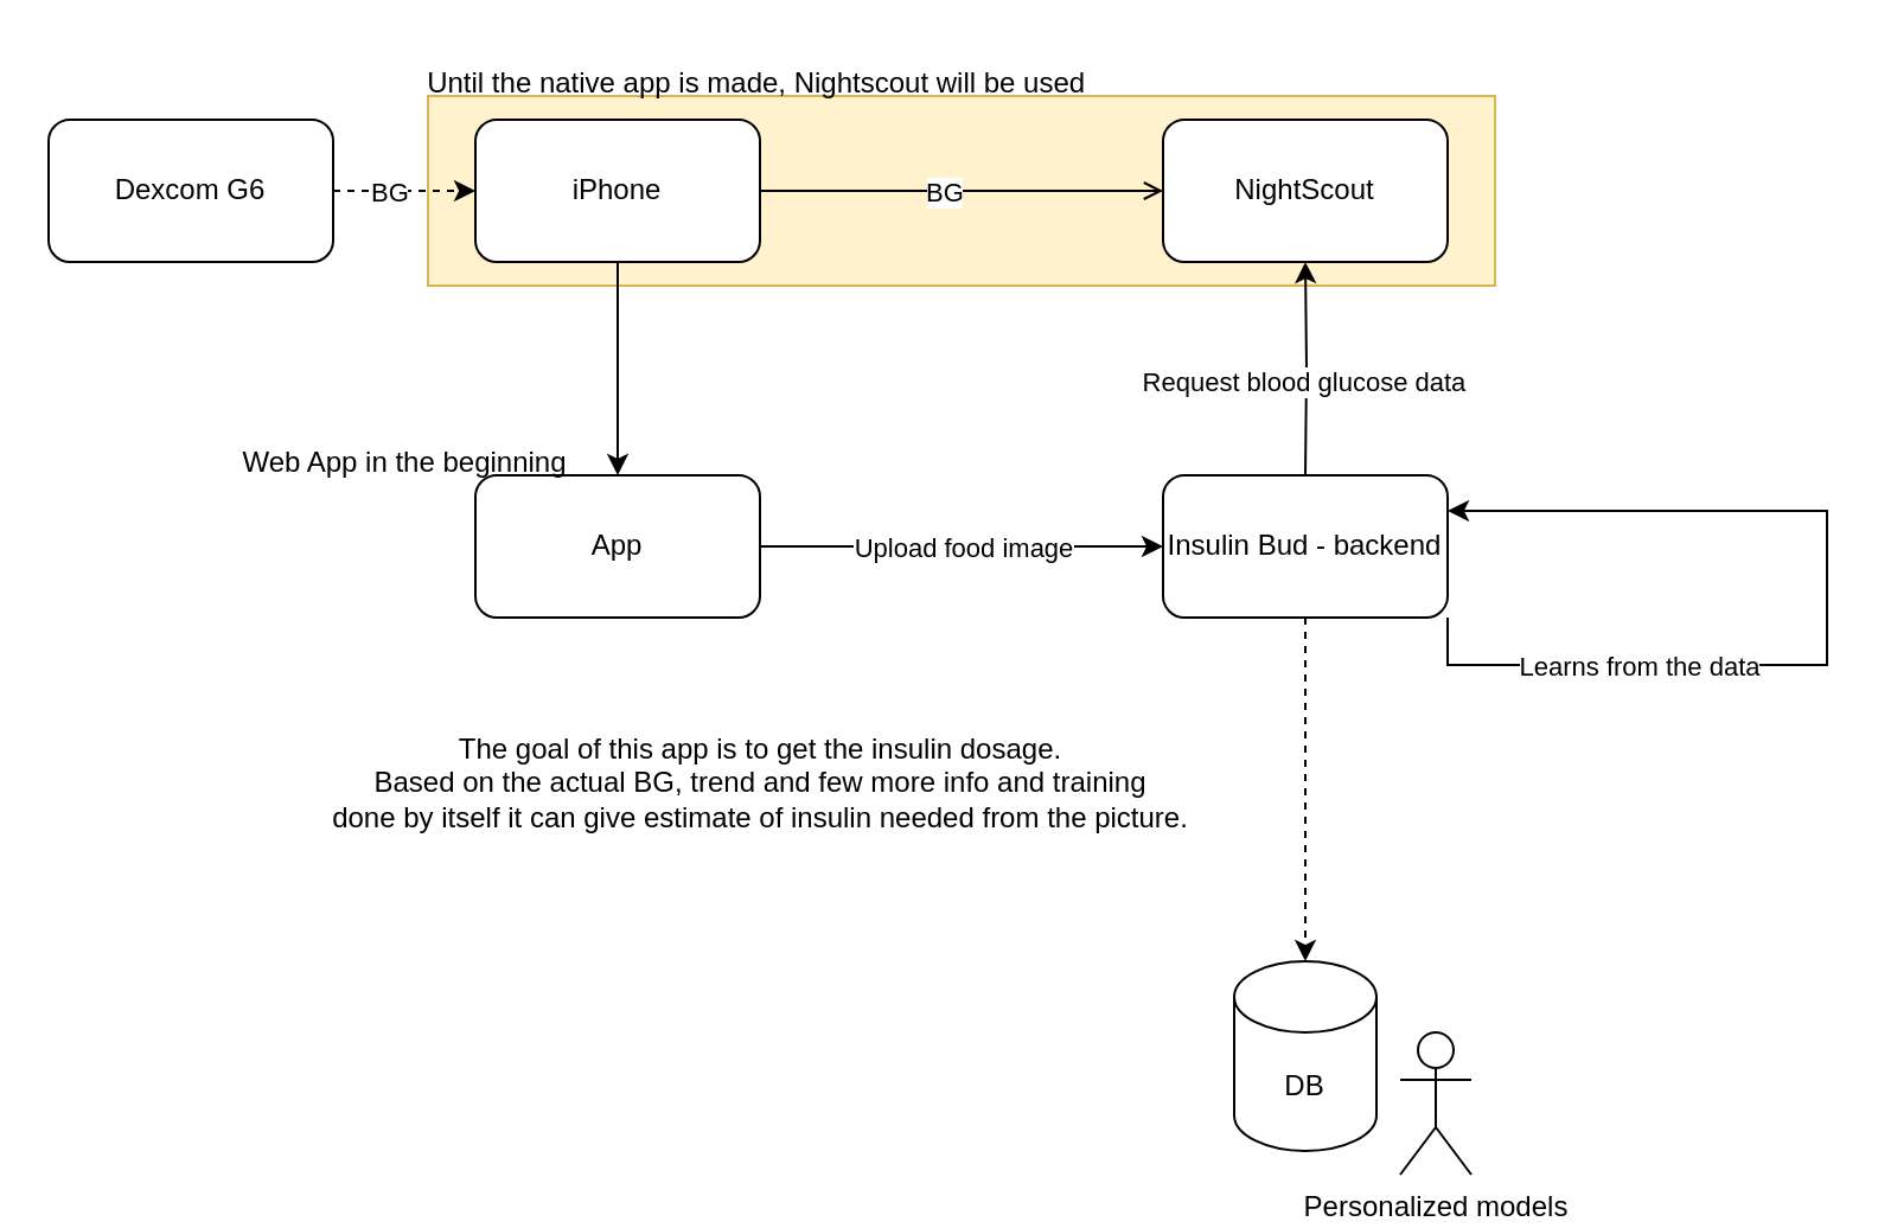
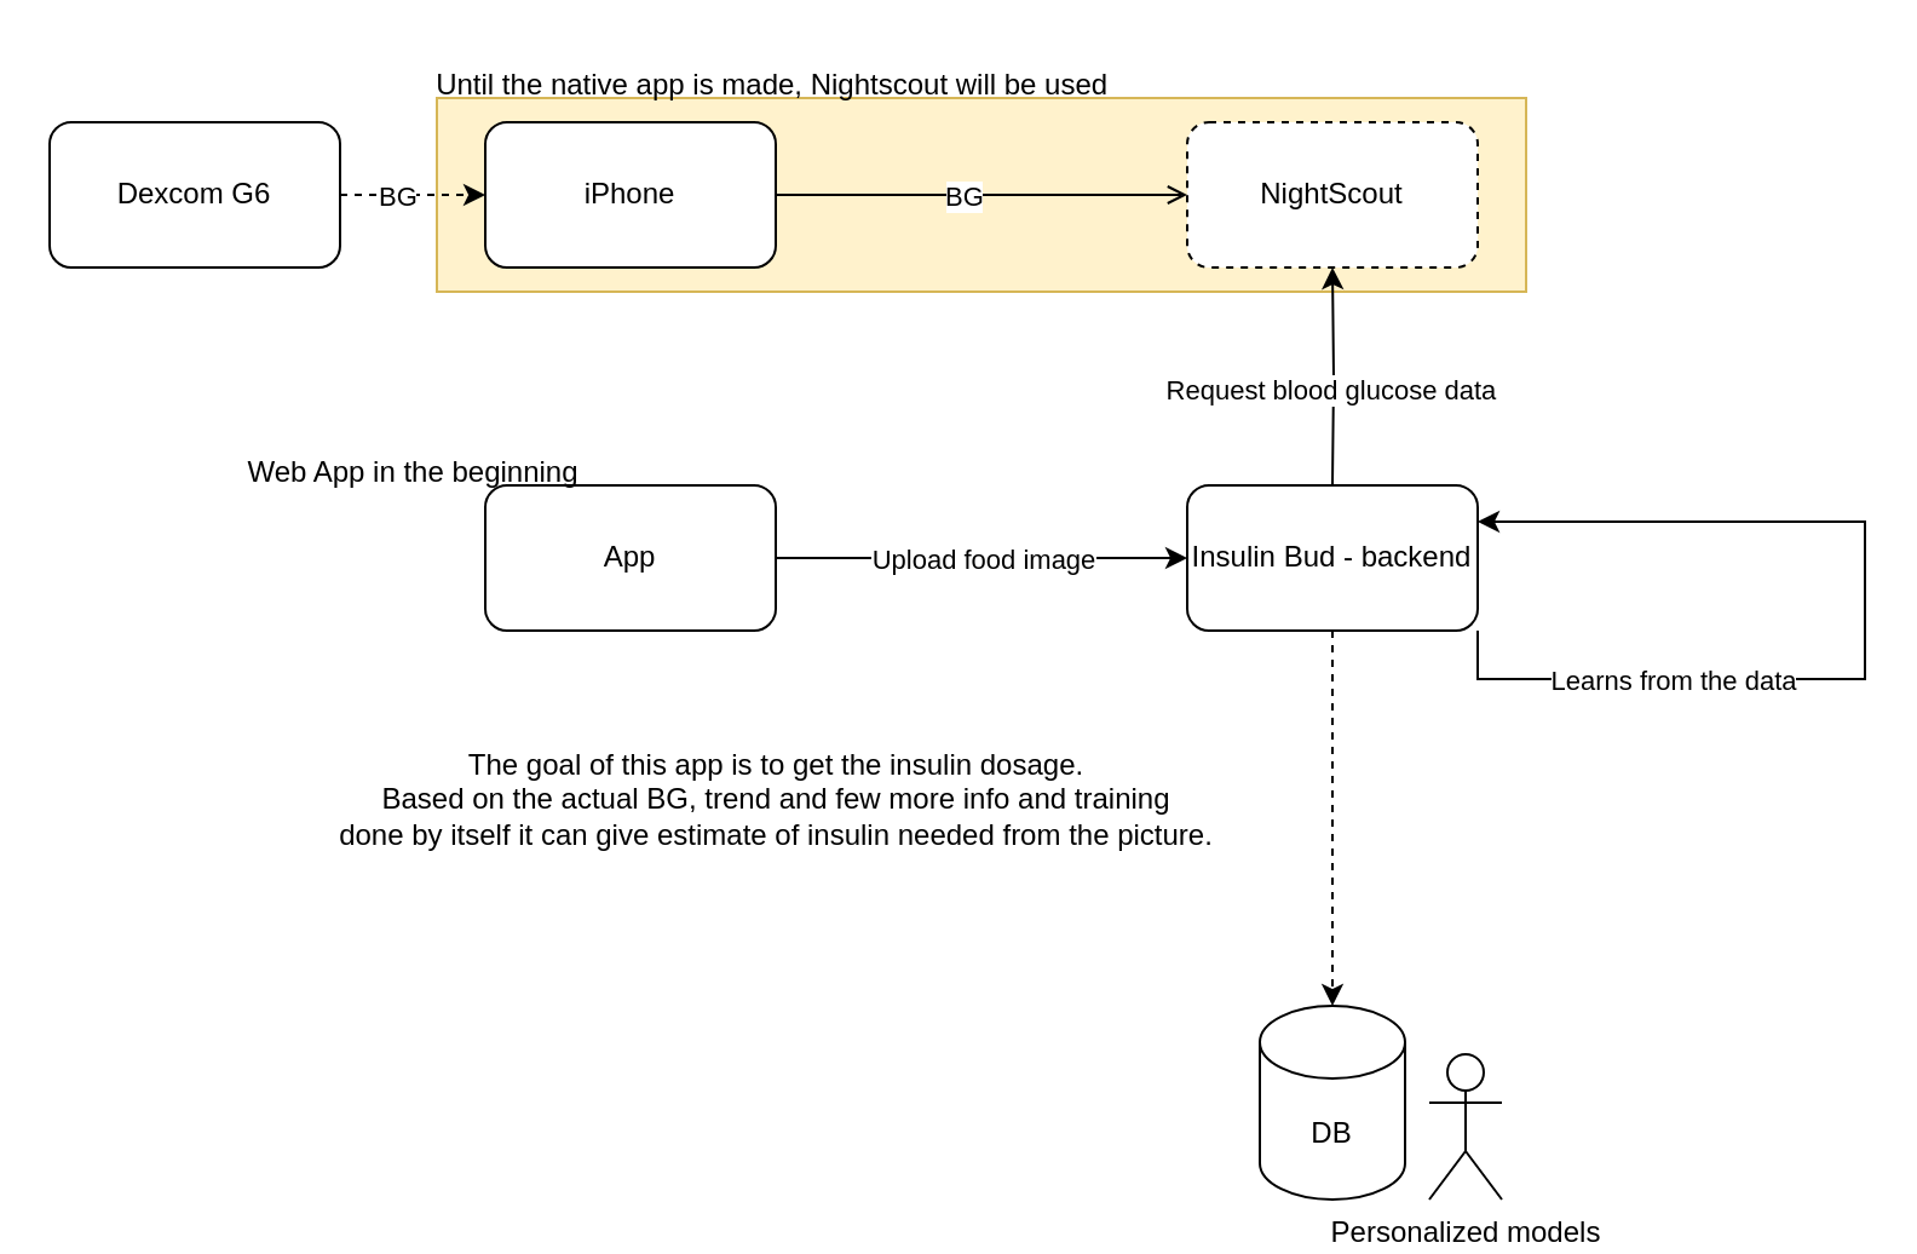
  <mxCell id="0" />
  <mxCell id="1" parent="0" />
  <mxCell id="2" value="" style="rounded=0;whiteSpace=wrap;html=1;fillColor=#fff2cc;strokeColor=#d6b656;" vertex="1" parent="1"><mxGeometry x="180" y="40" width="450" height="80" as="geometry" /></mxCell>
  <mxCell id="3" value="" style="edgeStyle=orthogonalEdgeStyle;rounded=0;orthogonalLoop=1;jettySize=auto;html=1;dashed=1;" edge="1" parent="1" source="5" target="9"><mxGeometry relative="1" as="geometry" /></mxCell>
  <mxCell id="4" value="BG" style="edgeLabel;html=1;align=center;verticalAlign=middle;resizable=0;points=[];" vertex="1" connectable="0" parent="3"><mxGeometry x="-0.233" y="-2" relative="1" as="geometry"><mxPoint y="-2" as="offset" /></mxGeometry></mxCell>
  <mxCell id="5" value="Dexcom G6" style="rounded=1;whiteSpace=wrap;html=1;" vertex="1" parent="1"><mxGeometry x="20" y="50" width="120" height="60" as="geometry" /></mxCell>
  <mxCell id="6" value="" style="edgeStyle=orthogonalEdgeStyle;rounded=0;orthogonalLoop=1;jettySize=auto;html=1;endArrow=open;" edge="1" parent="1" source="9" target="10"><mxGeometry relative="1" as="geometry" /></mxCell>
  <mxCell id="7" value="BG" style="edgeLabel;html=1;align=center;verticalAlign=middle;resizable=0;points=[];" vertex="1" connectable="0" parent="6"><mxGeometry x="-0.1" y="2" relative="1" as="geometry"><mxPoint y="2" as="offset" /></mxGeometry></mxCell>
- <mxCell id="8" style="edgeStyle=orthogonalEdgeStyle;rounded=0;orthogonalLoop=1;jettySize=auto;html=1;" edge="1" parent="1" source="9" target="18"><mxGeometry relative="1" as="geometry" /></mxCell>
  <mxCell id="9" value="iPhone" style="rounded=1;whiteSpace=wrap;html=1;" vertex="1" parent="1"><mxGeometry x="200" y="50" width="120" height="60" as="geometry" /></mxCell>
- <mxCell id="10" value="NightScout" style="rounded=1;whiteSpace=wrap;html=1;" vertex="1" parent="1"><mxGeometry x="490" y="50" width="120" height="60" as="geometry" /></mxCell>
+ <mxCell id="10" value="NightScout" style="rounded=1;whiteSpace=wrap;html=1;dashed=1;" vertex="1" parent="1"><mxGeometry x="490" y="50" width="120" height="60" as="geometry" /></mxCell>
  <mxCell id="11" value="Until the native app is made, Nightscout will be used&amp;nbsp;" style="text;html=1;align=center;verticalAlign=middle;resizable=0;points=[];autosize=1;strokeColor=none;fillColor=none;" vertex="1" parent="1"><mxGeometry x="170" y="20" width="300" height="30" as="geometry" /></mxCell>
  <mxCell id="12" style="edgeStyle=orthogonalEdgeStyle;rounded=0;orthogonalLoop=1;jettySize=auto;html=1;" edge="1" parent="1" target="10"><mxGeometry relative="1" as="geometry"><mxPoint x="550" y="200" as="sourcePoint" /></mxGeometry></mxCell>
  <mxCell id="13" value="Request blood glucose data&amp;nbsp;" style="edgeLabel;html=1;align=center;verticalAlign=middle;resizable=0;points=[];" vertex="1" connectable="0" parent="12"><mxGeometry x="0.15" relative="1" as="geometry"><mxPoint y="12" as="offset" /></mxGeometry></mxCell>
  <mxCell id="14" style="edgeStyle=orthogonalEdgeStyle;rounded=0;orthogonalLoop=1;jettySize=auto;html=1;entryX=0.5;entryY=0;entryDx=0;entryDy=0;entryPerimeter=0;dashed=1;" edge="1" parent="1" source="15" target="20"><mxGeometry relative="1" as="geometry" /></mxCell>
  <mxCell id="15" value="Insulin Bud - backend" style="rounded=1;whiteSpace=wrap;html=1;" vertex="1" parent="1"><mxGeometry x="490" y="200" width="120" height="60" as="geometry" /></mxCell>
  <mxCell id="16" style="edgeStyle=orthogonalEdgeStyle;rounded=0;orthogonalLoop=1;jettySize=auto;html=1;entryX=0;entryY=0.5;entryDx=0;entryDy=0;" edge="1" parent="1" source="18" target="15"><mxGeometry relative="1" as="geometry" /></mxCell>
  <mxCell id="17" value="Upload food image" style="edgeLabel;html=1;align=center;verticalAlign=middle;resizable=0;points=[];" vertex="1" connectable="0" parent="16"><mxGeometry x="-0.233" y="1" relative="1" as="geometry"><mxPoint x="20" y="1" as="offset" /></mxGeometry></mxCell>
  <mxCell id="18" value="App" style="rounded=1;whiteSpace=wrap;html=1;" vertex="1" parent="1"><mxGeometry x="200" y="200" width="120" height="60" as="geometry" /></mxCell>
  <mxCell id="19" value="Web App in the beginning" style="text;html=1;align=center;verticalAlign=middle;resizable=0;points=[];autosize=1;strokeColor=none;fillColor=none;" vertex="1" parent="1"><mxGeometry x="90" y="180" width="160" height="30" as="geometry" /></mxCell>
- <mxCell id="20" value="DB" style="shape=cylinder3;whiteSpace=wrap;html=1;boundedLbl=1;backgroundOutline=1;size=15;" vertex="1" parent="1"><mxGeometry x="520" y="405" width="60" height="80" as="geometry" /></mxCell>
+ <mxCell id="20" value="DB" style="shape=cylinder3;whiteSpace=wrap;html=1;boundedLbl=1;backgroundOutline=1;size=15;" vertex="1" parent="1"><mxGeometry x="520" y="415" width="60" height="80" as="geometry" /></mxCell>
  <mxCell id="21" value="Personalized models" style="shape=umlActor;verticalLabelPosition=bottom;verticalAlign=top;html=1;outlineConnect=0;" vertex="1" parent="1"><mxGeometry x="590" y="435" width="30" height="60" as="geometry" /></mxCell>
  <mxCell id="22" style="edgeStyle=orthogonalEdgeStyle;rounded=0;orthogonalLoop=1;jettySize=auto;html=1;exitX=1;exitY=1;exitDx=0;exitDy=0;entryX=1;entryY=0.25;entryDx=0;entryDy=0;" edge="1" parent="1" source="15" target="15"><mxGeometry relative="1" as="geometry"><Array as="points"><mxPoint x="610" y="280" /><mxPoint x="770" y="280" /><mxPoint x="770" y="215" /></Array></mxGeometry></mxCell>
  <mxCell id="23" value="Learns from the data" style="edgeLabel;html=1;align=center;verticalAlign=middle;resizable=0;points=[];" vertex="1" connectable="0" parent="22"><mxGeometry x="-0.644" relative="1" as="geometry"><mxPoint x="28" as="offset" /></mxGeometry></mxCell>
  <mxCell id="24" value="The goal of this app is to get the insulin dosage. &lt;br&gt;Based on the actual BG, trend and few more info and training &lt;br&gt;done by itself it can give estimate of insulin needed from the picture." style="text;html=1;align=center;verticalAlign=middle;resizable=0;points=[];autosize=1;strokeColor=none;fillColor=none;" vertex="1" parent="1"><mxGeometry x="130" y="300" width="380" height="60" as="geometry" /></mxCell>
